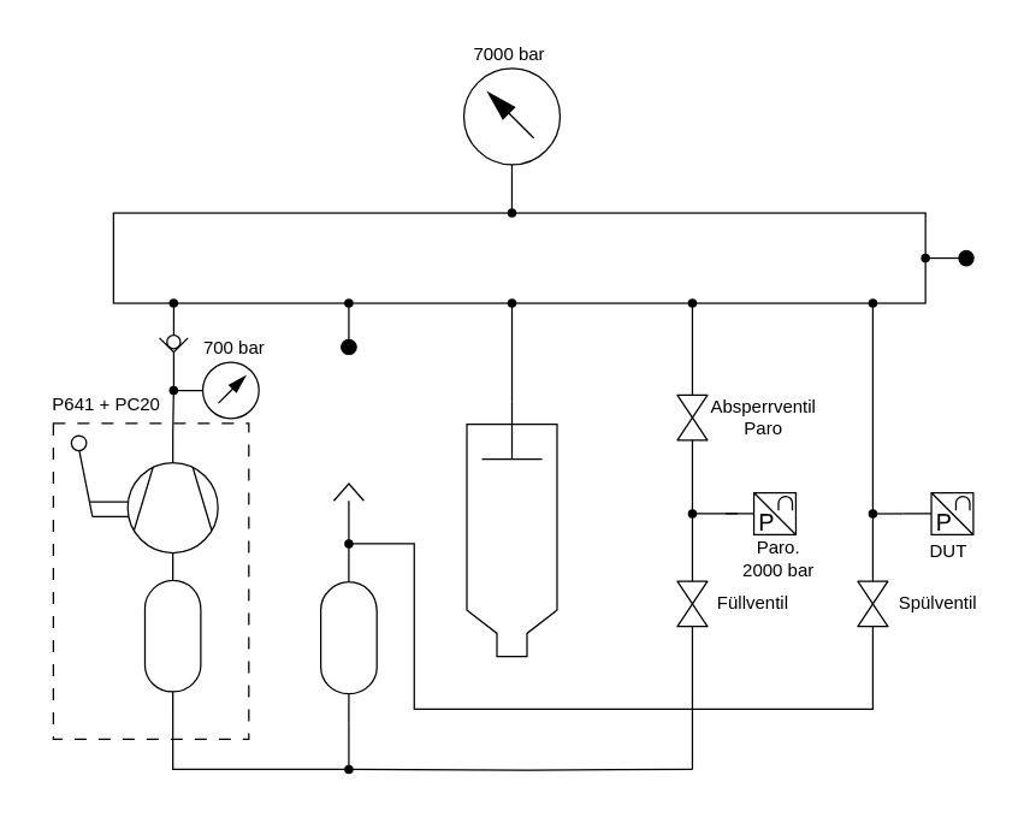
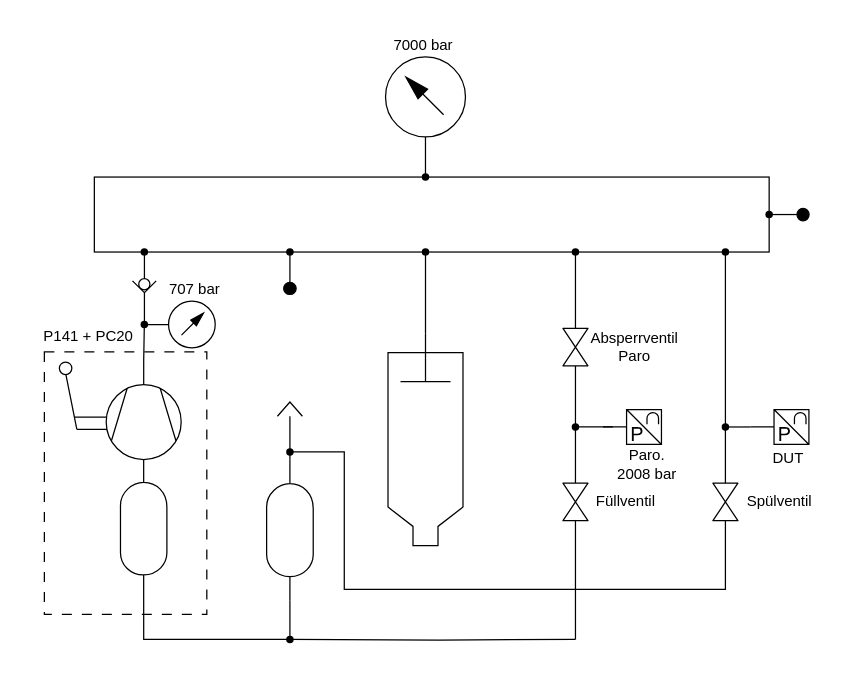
  <mxCell id="0" />
  <mxCell id="1" parent="0" />
  <mxCell id="2" value="" style="group" vertex="1" connectable="0" parent="1"><mxGeometry x="47" y="289.07" width="51" height="53.82" as="geometry" /></mxCell>
  <mxCell id="3" value="" style="endArrow=none;html=1;rounded=0;" edge="1" parent="2"><mxGeometry width="50" height="50" relative="1" as="geometry"><mxPoint x="12" y="43.95" as="sourcePoint" /><mxPoint x="49" y="43.95" as="targetPoint" /></mxGeometry></mxCell>
  <mxCell id="4" value="" style="endArrow=none;html=1;rounded=0;" edge="1" parent="2"><mxGeometry width="50" height="50" relative="1" as="geometry"><mxPoint x="14" y="53.82" as="sourcePoint" /><mxPoint x="51" y="53.82" as="targetPoint" /></mxGeometry></mxCell>
  <mxCell id="5" value="" style="endArrow=none;html=1;rounded=0;" edge="1" parent="2"><mxGeometry width="50" height="50" relative="1" as="geometry"><mxPoint x="14" y="53.82" as="sourcePoint" /><mxPoint x="4" y="3.93" as="targetPoint" /></mxGeometry></mxCell>
  <mxCell id="6" value="" style="ellipse;whiteSpace=wrap;html=1;aspect=fixed;" vertex="1" parent="2"><mxGeometry width="10" height="10" as="geometry" /></mxCell>
  <mxCell id="7" value="" style="verticalLabelPosition=bottom;aspect=fixed;html=1;verticalAlign=top;fillColor=strokeColor;align=center;outlineConnect=0;shape=mxgraph.fluid_power.x10700;points=[[0.5,0,0],[0.5,1,0]]" vertex="1" parent="1"><mxGeometry x="105.52" y="201" width="18.96" height="56.04" as="geometry" /></mxCell>
  <mxCell id="8" value="" style="verticalLabelPosition=bottom;aspect=fixed;html=1;verticalAlign=top;fillColor=strokeColor;align=center;outlineConnect=0;shape=mxgraph.fluid_power.x12370;points=[[0,0.5,0],[1,0.5,0]];rotation=-90;" vertex="1" parent="1"><mxGeometry x="58.21" y="403.86" width="112.54" height="37.14" as="geometry" /></mxCell>
  <mxCell id="9" value="" style="verticalLabelPosition=bottom;aspect=fixed;html=1;verticalAlign=top;fillColor=strokeColor;align=center;outlineConnect=0;shape=mxgraph.fluid_power.x12370;points=[[0,0.5,0],[1,0.5,0]];rotation=-90;" vertex="1" parent="1"><mxGeometry x="175" y="405" width="113" height="37.29" as="geometry" /></mxCell>
  <mxCell id="10" style="edgeStyle=orthogonalEdgeStyle;rounded=0;orthogonalLoop=1;jettySize=auto;html=1;endArrow=none;startFill=0;" edge="1" parent="1" source="11" target="36"><mxGeometry relative="1" as="geometry" /></mxCell>
  <mxCell id="11" value="" style="verticalLabelPosition=bottom;align=center;html=1;verticalAlign=top;pointerEvents=1;dashed=0;shape=mxgraph.pid2valves.valve;valveType=gate;rotation=-90;" vertex="1" parent="1"><mxGeometry x="445" y="391" width="30" height="20" as="geometry" /></mxCell>
  <mxCell id="12" style="edgeStyle=orthogonalEdgeStyle;rounded=0;orthogonalLoop=1;jettySize=auto;html=1;entryX=1;entryY=0.5;entryDx=0;entryDy=0;entryPerimeter=0;endArrow=none;startFill=0;" edge="1" parent="1" source="13" target="9"><mxGeometry relative="1" as="geometry"><mxPoint x="235" y="341" as="targetPoint" /><Array as="points"><mxPoint x="580" y="471" /><mxPoint x="275" y="471" /><mxPoint x="275" y="361" /><mxPoint x="232" y="361" /></Array></mxGeometry></mxCell>
  <mxCell id="13" value="" style="verticalLabelPosition=bottom;align=center;html=1;verticalAlign=top;pointerEvents=1;dashed=0;shape=mxgraph.pid2valves.valve;valveType=gate;rotation=-90;" vertex="1" parent="1"><mxGeometry x="565" y="391" width="30" height="20" as="geometry" /></mxCell>
  <mxCell id="14" style="edgeStyle=orthogonalEdgeStyle;rounded=0;orthogonalLoop=1;jettySize=auto;html=1;endArrow=none;startFill=0;" edge="1" parent="1" source="16" target="37"><mxGeometry relative="1" as="geometry" /></mxCell>
  <mxCell id="15" style="edgeStyle=orthogonalEdgeStyle;rounded=0;orthogonalLoop=1;jettySize=auto;html=1;endArrow=none;startFill=0;" edge="1" parent="1" source="16"><mxGeometry relative="1" as="geometry"><mxPoint x="460" y="341" as="targetPoint" /></mxGeometry></mxCell>
  <mxCell id="16" value="" style="verticalLabelPosition=bottom;align=center;html=1;verticalAlign=top;pointerEvents=1;dashed=0;shape=mxgraph.pid2valves.valve;valveType=gate;rotation=-90;" vertex="1" parent="1"><mxGeometry x="445" y="267.07" width="30" height="20" as="geometry" /></mxCell>
  <mxCell id="17" style="edgeStyle=orthogonalEdgeStyle;rounded=0;orthogonalLoop=1;jettySize=auto;html=1;endArrow=none;startFill=0;" edge="1" parent="1" source="18" target="25"><mxGeometry relative="1" as="geometry" /></mxCell>
  <mxCell id="18" value="" style="shape=mxgraph.pid.compressors_-_iso.compressor,_vacuum_pump;html=1;pointerEvents=1;align=center;verticalLabelPosition=bottom;verticalAlign=top;dashed=0;rotation=-90;fillColor=light-dark(#FFFFFF,#EDEDED);" vertex="1" parent="1"><mxGeometry x="84.48" y="307.04" width="60" height="60" as="geometry" /></mxCell>
  <mxCell id="19" value="" style="shape=waypoint;sketch=0;fillStyle=solid;size=6;pointerEvents=1;points=[];fillColor=none;resizable=0;rotatable=0;perimeter=centerPerimeter;snapToPoint=1;" vertex="1" parent="1"><mxGeometry x="221.5" y="501" width="20" height="20" as="geometry" /></mxCell>
  <mxCell id="20" style="edgeStyle=orthogonalEdgeStyle;rounded=0;orthogonalLoop=1;jettySize=auto;html=1;exitX=0;exitY=0.5;exitDx=0;exitDy=0;exitPerimeter=0;entryX=0.354;entryY=0.607;entryDx=0;entryDy=0;entryPerimeter=0;endArrow=none;startFill=0;" edge="1" parent="1" source="8" target="19"><mxGeometry relative="1" as="geometry"><Array as="points"><mxPoint x="115" y="511" /></Array></mxGeometry></mxCell>
  <mxCell id="21" style="edgeStyle=orthogonalEdgeStyle;rounded=0;orthogonalLoop=1;jettySize=auto;html=1;endArrow=none;startFill=0;" edge="1" parent="1" source="22" target="29"><mxGeometry relative="1" as="geometry" /></mxCell>
  <mxCell id="22" value="" style="shape=mxgraph.pid.shaping_machines.extruder_(piston);html=1;pointerEvents=1;align=center;verticalLabelPosition=bottom;verticalAlign=top;dashed=0;rotation=90;" vertex="1" parent="1"><mxGeometry x="255" y="321" width="170" height="60" as="geometry" /></mxCell>
  <mxCell id="23" value="" style="rounded=0;whiteSpace=wrap;html=1;" vertex="1" parent="1"><mxGeometry x="75" y="141" width="540" height="60" as="geometry" /></mxCell>
  <mxCell id="24" value="" style="shape=waypoint;sketch=0;fillStyle=solid;size=6;pointerEvents=1;points=[];fillColor=none;resizable=0;rotatable=0;perimeter=centerPerimeter;snapToPoint=1;" vertex="1" parent="1"><mxGeometry x="105" y="191" width="20" height="20" as="geometry" /></mxCell>
  <mxCell id="25" value="" style="shape=waypoint;sketch=0;fillStyle=solid;size=6;pointerEvents=1;points=[];fillColor=none;resizable=0;rotatable=0;perimeter=centerPerimeter;snapToPoint=1;" vertex="1" parent="1"><mxGeometry x="105" y="249.02" width="20" height="20" as="geometry" /></mxCell>
  <mxCell id="26" value="" style="shape=waypoint;sketch=0;fillStyle=solid;size=6;pointerEvents=1;points=[];fillColor=none;resizable=0;rotatable=0;perimeter=centerPerimeter;snapToPoint=1;" vertex="1" parent="1"><mxGeometry x="570" y="331" width="20" height="20" as="geometry" /></mxCell>
  <mxCell id="27" value="" style="shape=waypoint;sketch=0;fillStyle=solid;size=6;pointerEvents=1;points=[];fillColor=none;resizable=0;rotatable=0;perimeter=centerPerimeter;snapToPoint=1;" vertex="1" parent="1"><mxGeometry x="570" y="191" width="20" height="20" as="geometry" /></mxCell>
  <mxCell id="28" value="" style="shape=waypoint;sketch=0;fillStyle=solid;size=6;pointerEvents=1;points=[];fillColor=none;resizable=0;rotatable=0;perimeter=centerPerimeter;snapToPoint=1;" vertex="1" parent="1"><mxGeometry x="330" y="131" width="20" height="20" as="geometry" /></mxCell>
  <mxCell id="29" value="" style="shape=waypoint;sketch=0;fillStyle=solid;size=6;pointerEvents=1;points=[];fillColor=none;resizable=0;rotatable=0;perimeter=centerPerimeter;snapToPoint=1;" vertex="1" parent="1"><mxGeometry x="330" y="191" width="20" height="20" as="geometry" /></mxCell>
  <mxCell id="30" value="" style="verticalLabelPosition=bottom;aspect=fixed;html=1;verticalAlign=top;fillColor=strokeColor;align=center;outlineConnect=0;shape=mxgraph.fluid_power.x11820;points=[[0.5,1,0]]" vertex="1" parent="1"><mxGeometry x="308.02" y="44.9" width="63.96" height="96.1" as="geometry" /></mxCell>
  <mxCell id="31" style="edgeStyle=orthogonalEdgeStyle;rounded=0;orthogonalLoop=1;jettySize=auto;html=1;exitX=0;exitY=0.5;exitDx=0;exitDy=0;exitPerimeter=0;endArrow=none;startFill=0;" edge="1" parent="1" source="32" target="26"><mxGeometry relative="1" as="geometry" /></mxCell>
  <mxCell id="32" value="" style="verticalLabelPosition=bottom;aspect=fixed;html=1;verticalAlign=top;fillColor=strokeColor;align=center;outlineConnect=0;shape=mxgraph.fluid_power.x11770;points=[[0,0.5,0]]" vertex="1" parent="1"><mxGeometry x="600" y="327.02" width="46.82" height="27.96" as="geometry" /></mxCell>
  <mxCell id="33" style="edgeStyle=orthogonalEdgeStyle;rounded=0;orthogonalLoop=1;jettySize=auto;html=1;entryX=0.5;entryY=0.667;entryDx=0;entryDy=0;entryPerimeter=0;endArrow=none;startFill=0;" edge="1" parent="1" source="13" target="26"><mxGeometry relative="1" as="geometry" /></mxCell>
  <mxCell id="34" value="" style="verticalLabelPosition=bottom;aspect=fixed;html=1;verticalAlign=top;fillColor=strokeColor;align=center;outlineConnect=0;shape=mxgraph.fluid_power.x11820;points=[[0.5,1,0]];rotation=90;" vertex="1" parent="1"><mxGeometry x="125" y="230.97" width="37.34" height="56.1" as="geometry" /></mxCell>
  <mxCell id="35" style="edgeStyle=orthogonalEdgeStyle;rounded=0;orthogonalLoop=1;jettySize=auto;html=1;entryX=0.49;entryY=0.84;entryDx=0;entryDy=0;entryPerimeter=0;endArrow=none;startFill=0;" edge="1" parent="1" source="26" target="27"><mxGeometry relative="1" as="geometry" /></mxCell>
  <mxCell id="36" value="" style="shape=waypoint;sketch=0;fillStyle=solid;size=6;pointerEvents=1;points=[];fillColor=none;resizable=0;rotatable=0;perimeter=centerPerimeter;snapToPoint=1;" vertex="1" parent="1"><mxGeometry x="450" y="331.02" width="20" height="20" as="geometry" /></mxCell>
  <mxCell id="37" value="" style="shape=waypoint;sketch=0;fillStyle=solid;size=6;pointerEvents=1;points=[];fillColor=none;resizable=0;rotatable=0;perimeter=centerPerimeter;snapToPoint=1;" vertex="1" parent="1"><mxGeometry x="450" y="191" width="20" height="20" as="geometry" /></mxCell>
  <mxCell id="38" style="edgeStyle=orthogonalEdgeStyle;rounded=0;orthogonalLoop=1;jettySize=auto;html=1;endArrow=none;startFill=0;" edge="1" parent="1" source="39" target="36"><mxGeometry relative="1" as="geometry" /></mxCell>
  <mxCell id="39" value="" style="verticalLabelPosition=bottom;aspect=fixed;html=1;verticalAlign=top;fillColor=strokeColor;align=center;outlineConnect=0;shape=mxgraph.fluid_power.x11770;points=[[0,0.5,0]]" vertex="1" parent="1"><mxGeometry x="482" y="327.04" width="46.82" height="27.96" as="geometry" /></mxCell>
  <mxCell id="40" style="edgeStyle=orthogonalEdgeStyle;rounded=0;orthogonalLoop=1;jettySize=auto;html=1;entryX=0.892;entryY=0.567;entryDx=0;entryDy=0;entryPerimeter=0;endArrow=none;startFill=0;" edge="1" parent="1" target="19"><mxGeometry relative="1" as="geometry"><mxPoint x="460" y="511" as="sourcePoint" /><Array as="points" /></mxGeometry></mxCell>
  <mxCell id="41" value="" style="edgeStyle=orthogonalEdgeStyle;rounded=0;orthogonalLoop=1;jettySize=auto;html=1;entryDx=0;entryDy=0;entryPerimeter=0;endArrow=none;startFill=0;" edge="1" parent="1" source="11"><mxGeometry relative="1" as="geometry"><mxPoint x="460" y="416" as="sourcePoint" /><mxPoint x="460" y="511" as="targetPoint" /><Array as="points"><mxPoint x="460" y="511" /></Array></mxGeometry></mxCell>
  <mxCell id="42" style="edgeStyle=orthogonalEdgeStyle;rounded=0;orthogonalLoop=1;jettySize=auto;html=1;entryX=0;entryY=0.5;entryDx=0;entryDy=0;entryPerimeter=0;endArrow=none;startFill=0;" edge="1" parent="1" source="19" target="9"><mxGeometry relative="1" as="geometry" /></mxCell>
  <mxCell id="43" value="" style="verticalLabelPosition=bottom;align=center;dashed=0;html=1;verticalAlign=top;shape=mxgraph.pid.fittings.vent;" vertex="1" parent="1"><mxGeometry x="221.5" y="321" width="20" height="40" as="geometry" /></mxCell>
  <mxCell id="44" value="" style="shape=waypoint;sketch=0;fillStyle=solid;size=6;pointerEvents=1;points=[];fillColor=none;resizable=0;rotatable=0;perimeter=centerPerimeter;snapToPoint=1;" vertex="1" parent="1"><mxGeometry x="221.5" y="351" width="20" height="20" as="geometry" /></mxCell>
  <mxCell id="45" value="" style="shape=waypoint;sketch=0;fillStyle=solid;size=6;pointerEvents=1;points=[];fillColor=none;resizable=0;rotatable=0;perimeter=centerPerimeter;snapToPoint=1;" vertex="1" parent="1"><mxGeometry x="221.5" y="191" width="20" height="20" as="geometry" /></mxCell>
  <mxCell id="46" value="" style="verticalLabelPosition=bottom;align=center;dashed=0;html=1;verticalAlign=top;shape=mxgraph.pid.fittings.blind_disc2;rotation=-180;" vertex="1" parent="1"><mxGeometry x="226.5" y="201" width="10" height="33.96" as="geometry" /></mxCell>
  <mxCell id="47" value="" style="verticalLabelPosition=bottom;align=center;dashed=0;html=1;verticalAlign=top;shape=mxgraph.pid.fittings.blind_disc2;rotation=90;" vertex="1" parent="1"><mxGeometry x="625" y="154.02" width="10" height="33.96" as="geometry" /></mxCell>
  <mxCell id="48" value="" style="shape=waypoint;sketch=0;fillStyle=solid;size=6;pointerEvents=1;points=[];fillColor=none;resizable=0;rotatable=0;perimeter=centerPerimeter;snapToPoint=1;" vertex="1" parent="1"><mxGeometry x="605" y="161" width="20" height="20" as="geometry" /></mxCell>
- <mxCell id="49" value="700 bar" style="text;html=1;align=center;verticalAlign=middle;resizable=0;points=[];autosize=1;strokeColor=none;fillColor=none;" vertex="1" parent="1"><mxGeometry x="125" y="216.04" width="60" height="30" as="geometry" /></mxCell>
+ <mxCell id="49" value="707 bar" style="text;html=1;align=center;verticalAlign=middle;resizable=0;points=[];autosize=1;strokeColor=none;fillColor=none;" vertex="1" parent="1"><mxGeometry x="125" y="216.04" width="60" height="30" as="geometry" /></mxCell>
  <mxCell id="50" value="" style="rounded=0;whiteSpace=wrap;html=1;gradientColor=default;fillColor=none;dashed=1;dashPattern=8 8;" vertex="1" parent="1"><mxGeometry x="35" y="281" width="130" height="210" as="geometry" /></mxCell>
  <mxCell id="51" value="7000 bar" style="text;html=1;align=center;verticalAlign=middle;resizable=0;points=[];autosize=1;strokeColor=none;fillColor=none;" vertex="1" parent="1"><mxGeometry x="303.02" y="21" width="70" height="30" as="geometry" /></mxCell>
- <mxCell id="52" value="Paro.&lt;div&gt;2000 bar&lt;/div&gt;" style="text;html=1;align=center;verticalAlign=middle;resizable=0;points=[];autosize=1;strokeColor=none;fillColor=none;" vertex="1" parent="1"><mxGeometry x="482" y="351" width="70" height="40" as="geometry" /></mxCell>
+ <mxCell id="52" value="Paro.&lt;div&gt;2008 bar&lt;/div&gt;" style="text;html=1;align=center;verticalAlign=middle;resizable=0;points=[];autosize=1;strokeColor=none;fillColor=none;" vertex="1" parent="1"><mxGeometry x="482" y="351" width="70" height="40" as="geometry" /></mxCell>
  <mxCell id="53" value="DUT" style="text;html=1;align=center;verticalAlign=middle;resizable=0;points=[];autosize=1;strokeColor=none;fillColor=none;" vertex="1" parent="1"><mxGeometry x="605" y="351.02" width="50" height="30" as="geometry" /></mxCell>
- <mxCell id="54" value="P641 + PC20" style="text;html=1;align=center;verticalAlign=middle;resizable=0;points=[];autosize=1;strokeColor=none;fillColor=none;" vertex="1" parent="1"><mxGeometry x="20" y="254" width="100" height="30" as="geometry" /></mxCell>
+ <mxCell id="54" value="P141 + PC20" style="text;html=1;align=center;verticalAlign=middle;resizable=0;points=[];autosize=1;strokeColor=none;fillColor=none;" vertex="1" parent="1"><mxGeometry x="20" y="254" width="100" height="30" as="geometry" /></mxCell>
  <mxCell id="55" value="Füllventil" style="text;html=1;align=center;verticalAlign=middle;resizable=0;points=[];autosize=1;strokeColor=none;fillColor=none;" vertex="1" parent="1"><mxGeometry x="465" y="386" width="70" height="30" as="geometry" /></mxCell>
  <mxCell id="56" value="Spülventil" style="text;html=1;align=center;verticalAlign=middle;resizable=0;points=[];autosize=1;strokeColor=none;fillColor=none;" vertex="1" parent="1"><mxGeometry x="583" y="386" width="80" height="30" as="geometry" /></mxCell>
  <mxCell id="57" value="Absperrventil&lt;div&gt;Paro&lt;/div&gt;" style="text;html=1;align=center;verticalAlign=middle;resizable=0;points=[];autosize=1;strokeColor=none;fillColor=none;" vertex="1" parent="1"><mxGeometry x="462" y="257.04" width="90" height="40" as="geometry" /></mxCell>
